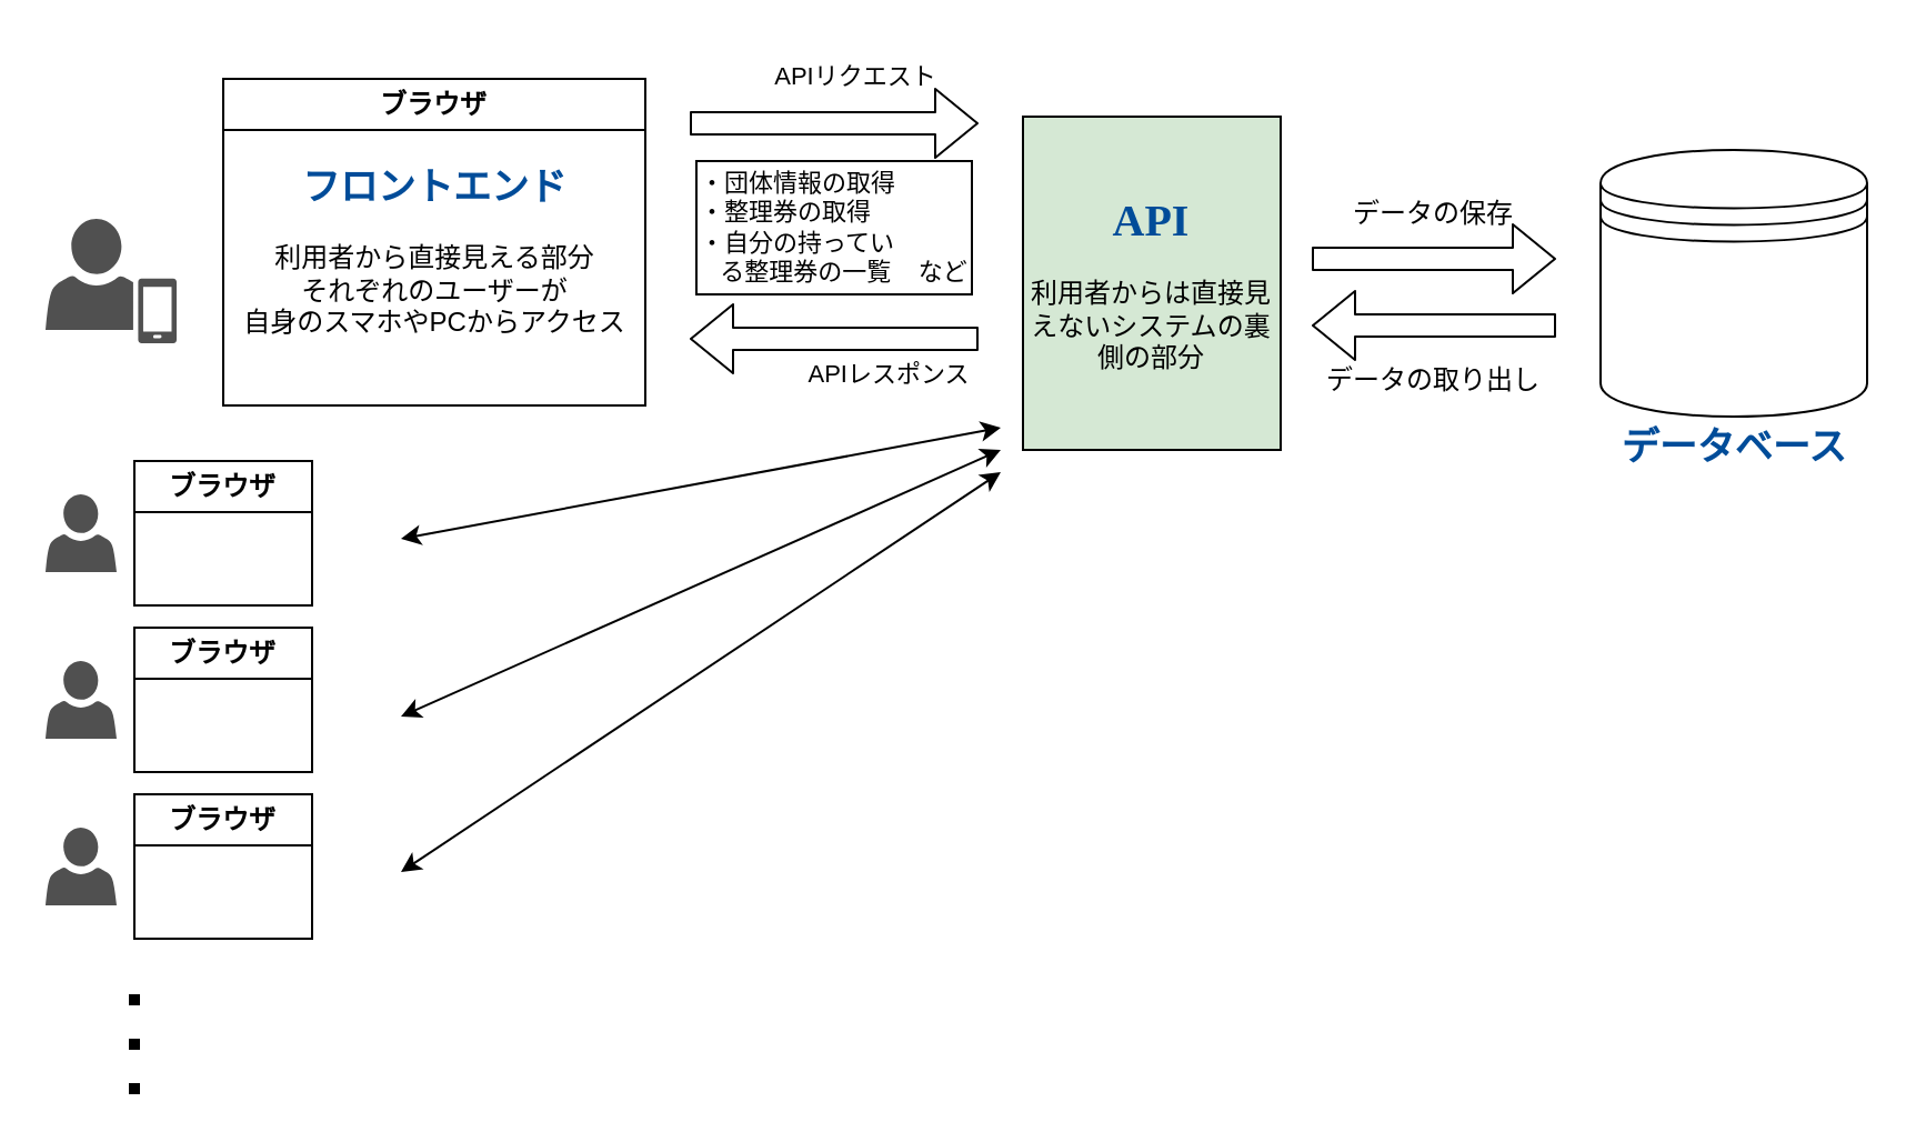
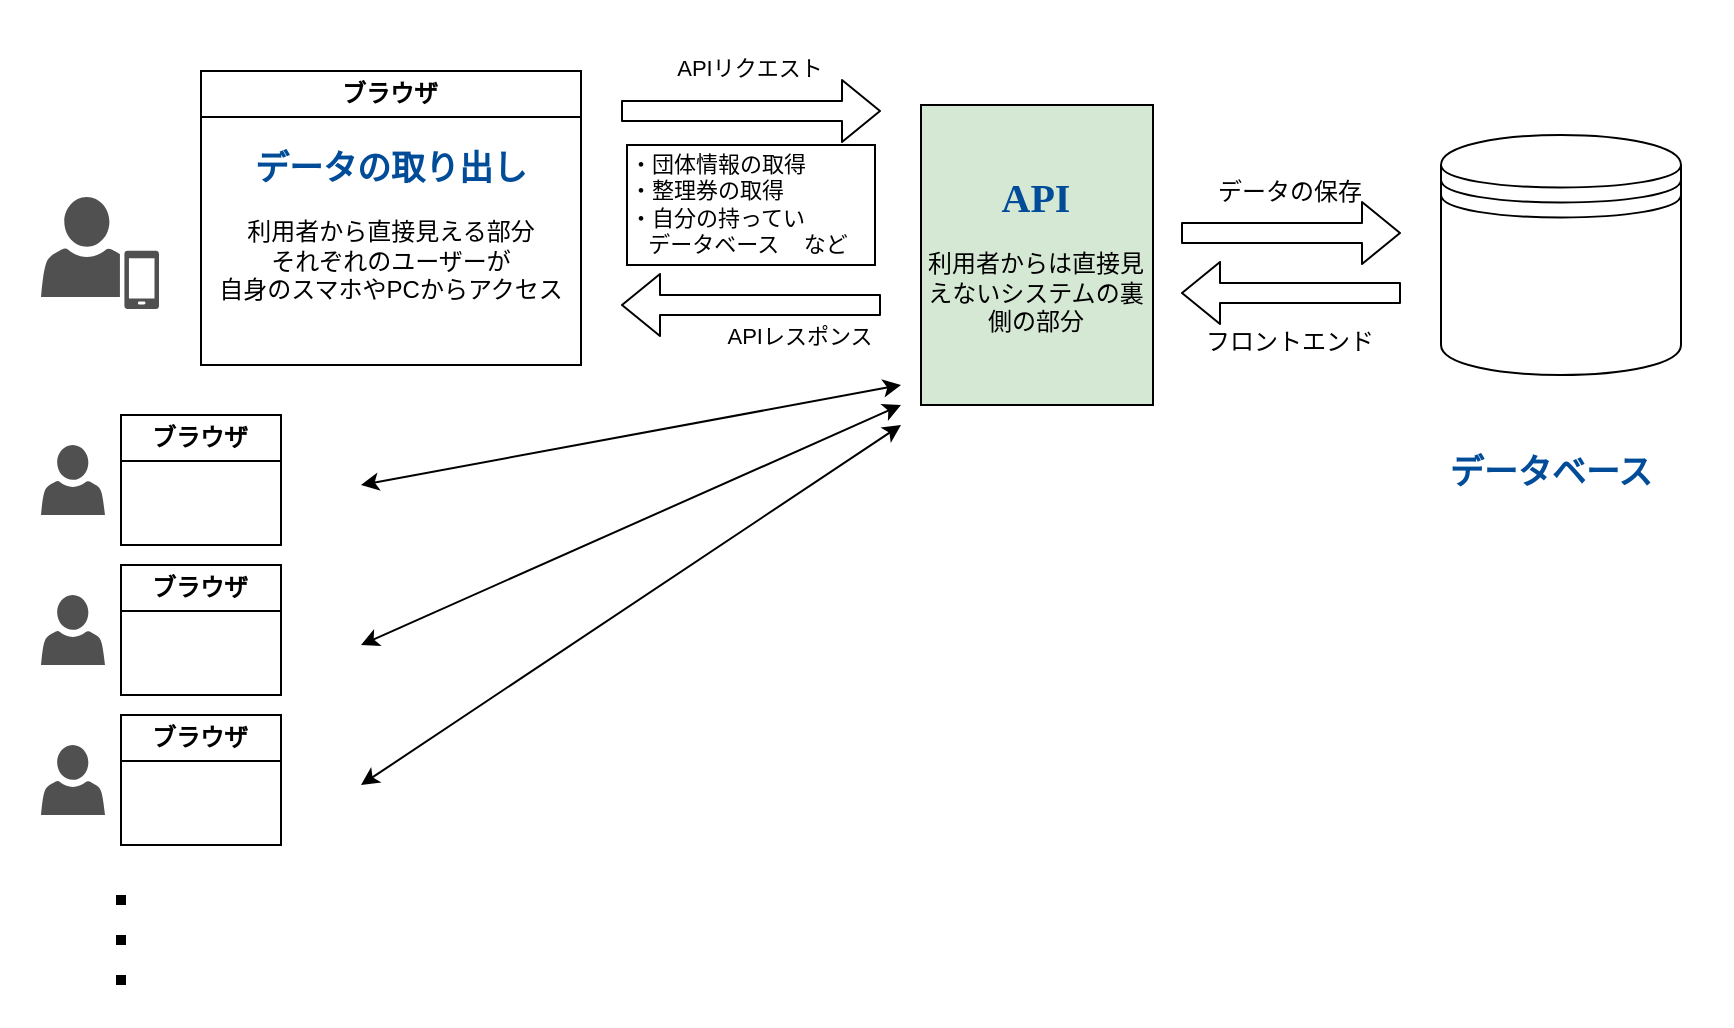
  <mxCell id="0" />
  <mxCell id="1" parent="0" />
  <mxCell id="2" value="" style="sketch=0;pointerEvents=1;shadow=0;dashed=0;html=1;strokeColor=none;fillColor=#505050;labelPosition=center;verticalLabelPosition=bottom;verticalAlign=top;outlineConnect=0;align=center;shape=mxgraph.office.users.mobile_user;" vertex="1" parent="1"><mxGeometry y="98" width="59" height="56" as="geometry" x="20" /></mxCell>
  <mxCell id="3" value="ブラウザ" style="swimlane;whiteSpace=wrap;html=1;" vertex="1" parent="1"><mxGeometry x="100" y="35" width="190" height="147" as="geometry"><mxRectangle x="80" y="493" width="90" height="30" as="alternateBounds" /></mxGeometry></mxCell>
- <mxCell id="4" value="&lt;font color=&quot;#004c99&quot; size=&quot;1&quot; style=&quot;&quot; face=&quot;yu gothic&quot;&gt;&lt;b style=&quot;font-size: 17px;&quot;&gt;フロントエンド&lt;/b&gt;&lt;/font&gt;&lt;br&gt;&lt;br&gt;利用者から直接見える部分&lt;br&gt;それぞれのユーザーが&lt;br&gt;自身のスマホやPCからアクセス" style="text;html=1;align=center;verticalAlign=middle;resizable=0;points=[];autosize=1;strokeColor=none;fillColor=none;" vertex="1" parent="3"><mxGeometry x="-5" y="33" width="200" height="90" as="geometry" /></mxCell>
+ <mxCell id="4" value="&lt;font color=&quot;#004c99&quot; size=&quot;1&quot; style=&quot;&quot; face=&quot;yu gothic&quot;&gt;&lt;b style=&quot;font-size: 17px;&quot;&gt;データの取り出し&lt;/b&gt;&lt;/font&gt;&lt;br&gt;&lt;br&gt;利用者から直接見える部分&lt;br&gt;それぞれのユーザーが&lt;br&gt;自身のスマホやPCからアクセス" style="text;html=1;align=center;verticalAlign=middle;resizable=0;points=[];autosize=1;strokeColor=none;fillColor=none;" vertex="1" parent="3"><mxGeometry x="-5" y="33" width="200" height="90" as="geometry" /></mxCell>
  <mxCell id="5" value="" style="shape=datastore;whiteSpace=wrap;html=1;" vertex="1" parent="1"><mxGeometry x="720" y="67" width="120" height="120" as="geometry" /></mxCell>
- <mxCell id="6" value="データベース" style="text;html=1;align=center;verticalAlign=middle;resizable=0;points=[];autosize=1;strokeColor=none;fillColor=none;fontColor=#004C99;fontStyle=1;fontFamily=yu gothic;fontSize=17;" vertex="1" parent="1"><mxGeometry x="715" y="187" width="130" height="30" as="geometry" /></mxCell>
+ <mxCell id="6" value="データベース" style="text;html=1;align=center;verticalAlign=middle;resizable=0;points=[];autosize=1;strokeColor=none;fillColor=none;fontColor=#004C99;fontStyle=1;fontFamily=yu gothic;fontSize=17;" vertex="1" parent="1"><mxGeometry x="710" y="222" width="130" height="30" as="geometry" /></mxCell>
  <mxCell id="7" value="&lt;font color=&quot;#004c99&quot; size=&quot;1&quot; face=&quot;yu gothic&quot;&gt;&lt;b style=&quot;font-size: 20px;&quot;&gt;API&lt;/b&gt;&lt;/font&gt;&lt;br&gt;&lt;br&gt;利用者からは直接見えないシステムの裏側の部分" style="rounded=0;whiteSpace=wrap;html=1;fillColor=#d5e8d4;" vertex="1" parent="1"><mxGeometry x="460" y="52" width="116" height="150" as="geometry" /></mxCell>
  <mxCell id="8" value="" style="sketch=0;pointerEvents=1;shadow=0;dashed=0;html=1;strokeColor=none;fillColor=#505050;labelPosition=center;verticalLabelPosition=bottom;verticalAlign=top;outlineConnect=0;align=center;shape=mxgraph.office.users.user;" vertex="1" parent="1"><mxGeometry y="222" width="32" height="35" as="geometry" x="20" /></mxCell>
  <mxCell id="9" value="" style="sketch=0;pointerEvents=1;shadow=0;dashed=0;html=1;strokeColor=none;fillColor=#505050;labelPosition=center;verticalLabelPosition=bottom;verticalAlign=top;outlineConnect=0;align=center;shape=mxgraph.office.users.user;" vertex="1" parent="1"><mxGeometry y="297" width="32" height="35" as="geometry" x="20" /></mxCell>
  <mxCell id="10" value="" style="sketch=0;pointerEvents=1;shadow=0;dashed=0;html=1;strokeColor=none;fillColor=#505050;labelPosition=center;verticalLabelPosition=bottom;verticalAlign=top;outlineConnect=0;align=center;shape=mxgraph.office.users.user;" vertex="1" parent="1"><mxGeometry y="372" width="32" height="35" as="geometry" x="20" /></mxCell>
  <mxCell id="11" value="" style="shape=flexArrow;endArrow=classic;html=1;" edge="1" parent="1"><mxGeometry width="50" height="50" relative="1" as="geometry"><mxPoint x="590" y="116" as="sourcePoint" /><mxPoint x="700" y="116" as="targetPoint" /></mxGeometry></mxCell>
  <mxCell id="12" value="データの保存" style="text;html=1;strokeColor=none;fillColor=none;align=center;verticalAlign=middle;whiteSpace=wrap;rounded=0;" vertex="1" parent="1"><mxGeometry x="600" y="81" width="90" height="30" as="geometry" /></mxCell>
  <mxCell id="13" value="" style="shape=flexArrow;endArrow=classic;html=1;" edge="1" parent="1"><mxGeometry width="50" height="50" relative="1" as="geometry"><mxPoint x="700" y="146" as="sourcePoint" /><mxPoint x="590" y="146" as="targetPoint" /></mxGeometry></mxCell>
- <mxCell id="14" value="データの取り出し" style="text;html=1;strokeColor=none;fillColor=none;align=center;verticalAlign=middle;whiteSpace=wrap;rounded=0;" vertex="1" parent="1"><mxGeometry x="595" y="156" width="100" height="30" as="geometry" /></mxCell>
+ <mxCell id="14" value="フロントエンド" style="text;html=1;strokeColor=none;fillColor=none;align=center;verticalAlign=middle;whiteSpace=wrap;rounded=0;" vertex="1" parent="1"><mxGeometry x="595" y="156" width="100" height="30" as="geometry" /></mxCell>
  <mxCell id="15" value="ブラウザ" style="swimlane;whiteSpace=wrap;html=1;" vertex="1" parent="1"><mxGeometry x="60" y="207" width="80" height="65" as="geometry" /></mxCell>
  <mxCell id="16" value="ブラウザ" style="swimlane;whiteSpace=wrap;html=1;" vertex="1" parent="1"><mxGeometry x="60" y="282" width="80" height="65" as="geometry" /></mxCell>
  <mxCell id="17" value="ブラウザ" style="swimlane;whiteSpace=wrap;html=1;" vertex="1" parent="1"><mxGeometry x="60" y="357" width="80" height="65" as="geometry" /></mxCell>
  <mxCell id="18" value="" style="endArrow=none;dashed=1;html=1;dashPattern=1 3;strokeWidth=5;fontFamily=yu gothic;fontSize=17;fontColor=#FF8000;jumpSize=7;" edge="1" parent="1"><mxGeometry width="50" height="50" relative="1" as="geometry"><mxPoint x="60" y="492" as="sourcePoint" /><mxPoint x="60" y="432" as="targetPoint" /></mxGeometry></mxCell>
- <mxCell id="19" value="APIリクエスト" style="text;html=1;strokeColor=none;fillColor=none;align=center;verticalAlign=middle;whiteSpace=wrap;rounded=0;fontFamily=Helvetica;fontSize=11;fontColor=#000000;" vertex="1" parent="1"><mxGeometry x="340" y="20" width="90" height="27" as="geometry" /></mxCell>
+ <mxCell id="19" value="APIリクエスト" style="text;html=1;strokeColor=none;fillColor=none;align=center;verticalAlign=middle;whiteSpace=wrap;rounded=0;fontFamily=Helvetica;fontSize=11;fontColor=#000000;" vertex="1" parent="1"><mxGeometry x="330" y="20" width="90" height="27" as="geometry" /></mxCell>
  <mxCell id="20" value="" style="shape=flexArrow;endArrow=classic;html=1;" edge="1" parent="1"><mxGeometry width="50" height="50" relative="1" as="geometry"><mxPoint x="310" y="55" as="sourcePoint" /><mxPoint x="440" y="55" as="targetPoint" /></mxGeometry></mxCell>
- <mxCell id="21" value="・団体情報の取得&lt;br&gt;・整理券の取得&lt;br&gt;・自分の持ってい&lt;br&gt;&amp;nbsp; &amp;nbsp;る整理券の一覧&amp;nbsp; &amp;nbsp; など" style="text;html=1;strokeColor=default;fillColor=none;align=left;verticalAlign=middle;whiteSpace=wrap;rounded=0;fontFamily=Helvetica;fontSize=11;fontColor=#000000;strokeWidth=1;" vertex="1" parent="1"><mxGeometry x="313" y="72" width="124" height="60" as="geometry" /></mxCell>
+ <mxCell id="21" value="・団体情報の取得&lt;br&gt;・整理券の取得&lt;br&gt;・自分の持ってい&lt;br&gt;&amp;nbsp; &amp;nbsp;データベース&amp;nbsp; &amp;nbsp; など" style="text;html=1;strokeColor=default;fillColor=none;align=left;verticalAlign=middle;whiteSpace=wrap;rounded=0;fontFamily=Helvetica;fontSize=11;fontColor=#000000;strokeWidth=1;" vertex="1" parent="1"><mxGeometry x="313" y="72" width="124" height="60" as="geometry" /></mxCell>
  <mxCell id="22" value="" style="shape=flexArrow;endArrow=classic;html=1;" edge="1" parent="1"><mxGeometry width="50" height="50" relative="1" as="geometry"><mxPoint x="440" y="152" as="sourcePoint" /><mxPoint x="310" y="152" as="targetPoint" /></mxGeometry></mxCell>
  <mxCell id="23" value="APIレスポンス" style="text;html=1;strokeColor=none;fillColor=none;align=center;verticalAlign=middle;whiteSpace=wrap;rounded=0;fontFamily=Helvetica;fontSize=11;fontColor=#000000;" vertex="1" parent="1"><mxGeometry x="355" y="154" width="90" height="27" as="geometry" /></mxCell>
  <mxCell id="24" value="" style="endArrow=classic;startArrow=classic;html=1;strokeWidth=1;fontFamily=yu gothic;fontSize=17;fontColor=#004C99;jumpSize=7;" edge="1" parent="1"><mxGeometry width="50" height="50" relative="1" as="geometry"><mxPoint x="180" y="242" as="sourcePoint" /><mxPoint x="450" y="192" as="targetPoint" /></mxGeometry></mxCell>
  <mxCell id="25" value="" style="endArrow=classic;startArrow=classic;html=1;strokeWidth=1;fontFamily=yu gothic;fontSize=17;fontColor=#004C99;jumpSize=7;" edge="1" parent="1"><mxGeometry width="50" height="50" relative="1" as="geometry"><mxPoint x="180" y="322" as="sourcePoint" /><mxPoint x="450" y="202" as="targetPoint" /></mxGeometry></mxCell>
  <mxCell id="26" value="" style="endArrow=classic;startArrow=classic;html=1;strokeWidth=1;fontFamily=yu gothic;fontSize=17;fontColor=#004C99;jumpSize=7;" edge="1" parent="1"><mxGeometry width="50" height="50" relative="1" as="geometry"><mxPoint x="180" y="392" as="sourcePoint" /><mxPoint x="450" y="212" as="targetPoint" /></mxGeometry></mxCell>
